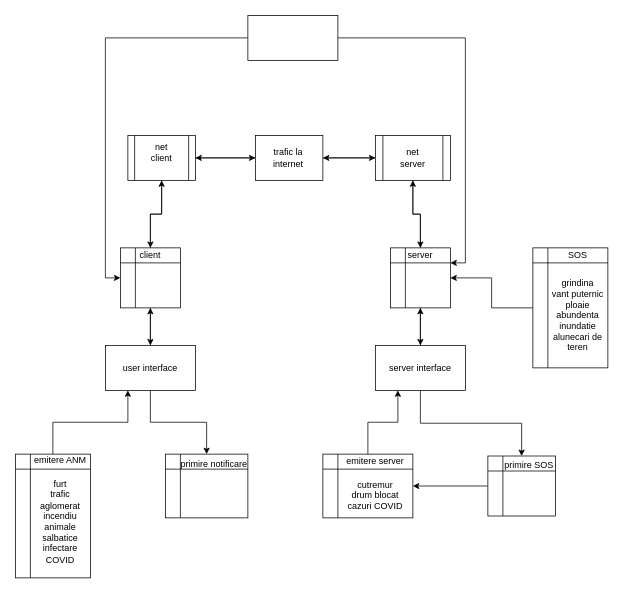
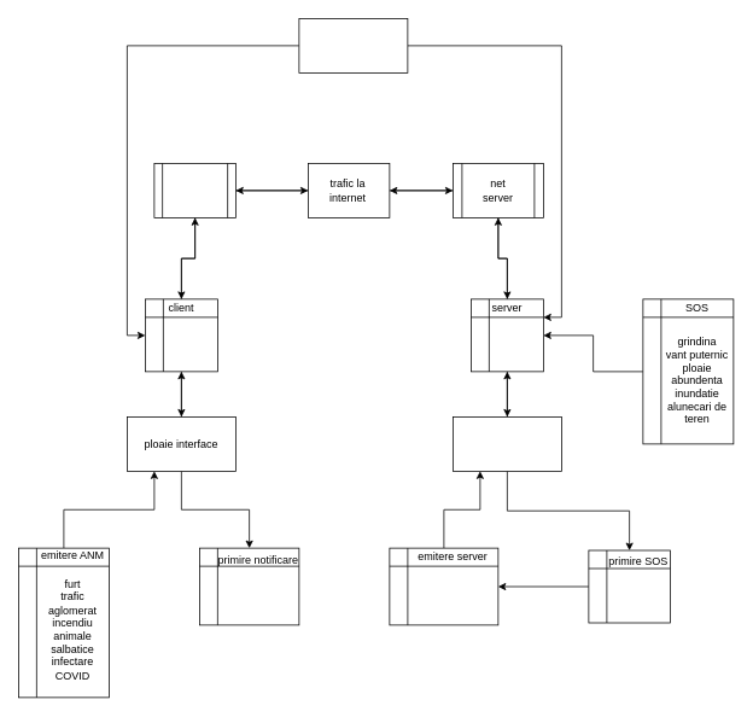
  <mxCell id="0" />
  <mxCell id="1" parent="0" />
  <mxCell id="2" style="edgeStyle=orthogonalEdgeStyle;rounded=0;orthogonalLoop=1;jettySize=auto;html=1;exitX=0.5;exitY=1;exitDx=0;exitDy=0;" edge="1" parent="1" source="4" target="22"><mxGeometry relative="1" as="geometry" /></mxCell>
  <mxCell id="3" style="edgeStyle=orthogonalEdgeStyle;rounded=0;orthogonalLoop=1;jettySize=auto;html=1;exitX=0.5;exitY=0;exitDx=0;exitDy=0;entryX=0.5;entryY=1;entryDx=0;entryDy=0;" edge="1" parent="1" source="4" target="7"><mxGeometry relative="1" as="geometry" /></mxCell>
  <mxCell id="4" value="" style="shape=internalStorage;whiteSpace=wrap;html=1;backgroundOutline=1;" vertex="1" parent="1"><mxGeometry x="160" y="330" width="80" height="80" as="geometry" /></mxCell>
  <mxCell id="5" style="edgeStyle=orthogonalEdgeStyle;rounded=0;orthogonalLoop=1;jettySize=auto;html=1;exitX=1;exitY=0.5;exitDx=0;exitDy=0;entryX=0;entryY=0.5;entryDx=0;entryDy=0;" edge="1" parent="1" source="7" target="16"><mxGeometry relative="1" as="geometry" /></mxCell>
  <mxCell id="6" style="edgeStyle=orthogonalEdgeStyle;rounded=0;orthogonalLoop=1;jettySize=auto;html=1;exitX=0.5;exitY=1;exitDx=0;exitDy=0;entryX=0.5;entryY=0;entryDx=0;entryDy=0;" edge="1" parent="1" source="7" target="4"><mxGeometry relative="1" as="geometry" /></mxCell>
  <mxCell id="7" value="" style="shape=process;whiteSpace=wrap;html=1;backgroundOutline=1;" vertex="1" parent="1"><mxGeometry x="170" y="180" width="90" height="60" as="geometry" /></mxCell>
  <mxCell id="8" style="edgeStyle=orthogonalEdgeStyle;rounded=0;orthogonalLoop=1;jettySize=auto;html=1;exitX=0;exitY=0.5;exitDx=0;exitDy=0;" edge="1" parent="1" source="10" target="16"><mxGeometry relative="1" as="geometry" /></mxCell>
  <mxCell id="9" style="edgeStyle=orthogonalEdgeStyle;rounded=0;orthogonalLoop=1;jettySize=auto;html=1;exitX=0.5;exitY=1;exitDx=0;exitDy=0;entryX=0.5;entryY=0;entryDx=0;entryDy=0;" edge="1" parent="1" source="10" target="13"><mxGeometry relative="1" as="geometry" /></mxCell>
  <mxCell id="10" value="" style="shape=process;whiteSpace=wrap;html=1;backgroundOutline=1;" vertex="1" parent="1"><mxGeometry x="500" y="180" width="100" height="60" as="geometry" /></mxCell>
  <mxCell id="11" style="edgeStyle=orthogonalEdgeStyle;rounded=0;orthogonalLoop=1;jettySize=auto;html=1;exitX=0.5;exitY=1;exitDx=0;exitDy=0;entryX=0.5;entryY=0;entryDx=0;entryDy=0;" edge="1" parent="1" source="13" target="25"><mxGeometry relative="1" as="geometry" /></mxCell>
  <mxCell id="12" style="edgeStyle=orthogonalEdgeStyle;rounded=0;orthogonalLoop=1;jettySize=auto;html=1;exitX=0.5;exitY=0;exitDx=0;exitDy=0;entryX=0.5;entryY=1;entryDx=0;entryDy=0;" edge="1" parent="1" source="13" target="10"><mxGeometry relative="1" as="geometry" /></mxCell>
  <mxCell id="13" value="" style="shape=internalStorage;whiteSpace=wrap;html=1;backgroundOutline=1;" vertex="1" parent="1"><mxGeometry x="520" y="330" width="80" height="80" as="geometry" /></mxCell>
  <mxCell id="14" style="edgeStyle=orthogonalEdgeStyle;rounded=0;orthogonalLoop=1;jettySize=auto;html=1;exitX=0;exitY=0.5;exitDx=0;exitDy=0;" edge="1" parent="1" source="16" target="7"><mxGeometry relative="1" as="geometry" /></mxCell>
  <mxCell id="15" style="edgeStyle=orthogonalEdgeStyle;rounded=0;orthogonalLoop=1;jettySize=auto;html=1;exitX=1;exitY=0.5;exitDx=0;exitDy=0;entryX=0;entryY=0.5;entryDx=0;entryDy=0;" edge="1" parent="1" source="16" target="10"><mxGeometry relative="1" as="geometry" /></mxCell>
  <mxCell id="16" value="" style="rounded=0;whiteSpace=wrap;html=1;" vertex="1" parent="1"><mxGeometry x="340" y="180" width="90" height="60" as="geometry" /></mxCell>
  <mxCell id="17" style="edgeStyle=orthogonalEdgeStyle;rounded=0;orthogonalLoop=1;jettySize=auto;html=1;exitX=0;exitY=0.5;exitDx=0;exitDy=0;entryX=0;entryY=0.5;entryDx=0;entryDy=0;" edge="1" parent="1" source="19" target="4"><mxGeometry relative="1" as="geometry" /></mxCell>
  <mxCell id="18" style="edgeStyle=orthogonalEdgeStyle;rounded=0;orthogonalLoop=1;jettySize=auto;html=1;exitX=1;exitY=0.5;exitDx=0;exitDy=0;entryX=1;entryY=0.25;entryDx=0;entryDy=0;" edge="1" parent="1" source="19" target="13"><mxGeometry relative="1" as="geometry" /></mxCell>
  <mxCell id="19" value="" style="rounded=0;whiteSpace=wrap;html=1;" vertex="1" parent="1"><mxGeometry x="330" width="120" height="60" as="geometry" y="20" /></mxCell>
  <mxCell id="20" style="edgeStyle=orthogonalEdgeStyle;rounded=0;orthogonalLoop=1;jettySize=auto;html=1;exitX=0.5;exitY=0;exitDx=0;exitDy=0;" edge="1" parent="1" source="22"><mxGeometry relative="1" as="geometry"><mxPoint x="200" y="410" as="targetPoint" /></mxGeometry></mxCell>
  <mxCell id="21" style="edgeStyle=orthogonalEdgeStyle;rounded=0;orthogonalLoop=1;jettySize=auto;html=1;exitX=0.5;exitY=1;exitDx=0;exitDy=0;entryX=0.5;entryY=0;entryDx=0;entryDy=0;" edge="1" parent="1" source="22" target="30"><mxGeometry relative="1" as="geometry" /></mxCell>
  <mxCell id="22" value="" style="rounded=0;whiteSpace=wrap;html=1;" vertex="1" parent="1"><mxGeometry x="140" y="460" width="120" height="60" as="geometry" /></mxCell>
  <mxCell id="23" style="edgeStyle=orthogonalEdgeStyle;rounded=0;orthogonalLoop=1;jettySize=auto;html=1;exitX=0.5;exitY=0;exitDx=0;exitDy=0;entryX=0.5;entryY=1;entryDx=0;entryDy=0;" edge="1" parent="1" source="25" target="13"><mxGeometry relative="1" as="geometry" /></mxCell>
  <mxCell id="24" style="edgeStyle=orthogonalEdgeStyle;rounded=0;orthogonalLoop=1;jettySize=auto;html=1;exitX=0.5;exitY=1;exitDx=0;exitDy=0;entryX=0.5;entryY=0;entryDx=0;entryDy=0;" edge="1" parent="1" source="25" target="34"><mxGeometry relative="1" as="geometry" /></mxCell>
  <mxCell id="25" value="" style="rounded=0;whiteSpace=wrap;html=1;" vertex="1" parent="1"><mxGeometry x="500" y="460" width="120" height="60" as="geometry" /></mxCell>
  <mxCell id="26" style="edgeStyle=orthogonalEdgeStyle;rounded=0;orthogonalLoop=1;jettySize=auto;html=1;exitX=0;exitY=0.5;exitDx=0;exitDy=0;entryX=1;entryY=0.5;entryDx=0;entryDy=0;" edge="1" parent="1" source="27" target="13"><mxGeometry relative="1" as="geometry" /></mxCell>
  <mxCell id="27" value="" style="shape=internalStorage;whiteSpace=wrap;html=1;backgroundOutline=1;" vertex="1" parent="1"><mxGeometry x="710" y="330" width="100" height="160" as="geometry" /></mxCell>
  <mxCell id="28" style="edgeStyle=orthogonalEdgeStyle;rounded=0;orthogonalLoop=1;jettySize=auto;html=1;exitX=0.5;exitY=0;exitDx=0;exitDy=0;entryX=0.25;entryY=1;entryDx=0;entryDy=0;" edge="1" parent="1" source="29" target="22"><mxGeometry relative="1" as="geometry" /></mxCell>
  <mxCell id="29" value="" style="shape=internalStorage;whiteSpace=wrap;html=1;backgroundOutline=1;" vertex="1" parent="1"><mxGeometry x="20" y="605" width="100" height="165" as="geometry" /></mxCell>
  <mxCell id="30" value="" style="shape=internalStorage;whiteSpace=wrap;html=1;backgroundOutline=1;" vertex="1" parent="1"><mxGeometry x="220" y="605" width="110" height="85" as="geometry" /></mxCell>
  <mxCell id="31" style="edgeStyle=orthogonalEdgeStyle;rounded=0;orthogonalLoop=1;jettySize=auto;html=1;exitX=0.5;exitY=0;exitDx=0;exitDy=0;entryX=0.25;entryY=1;entryDx=0;entryDy=0;" edge="1" parent="1" source="32" target="25"><mxGeometry relative="1" as="geometry" /></mxCell>
  <mxCell id="32" value="" style="shape=internalStorage;whiteSpace=wrap;html=1;backgroundOutline=1;" vertex="1" parent="1"><mxGeometry x="430" y="605" width="120" height="85" as="geometry" /></mxCell>
  <mxCell id="33" style="edgeStyle=orthogonalEdgeStyle;rounded=0;orthogonalLoop=1;jettySize=auto;html=1;exitX=0;exitY=0.5;exitDx=0;exitDy=0;entryX=1;entryY=0.5;entryDx=0;entryDy=0;" edge="1" parent="1" source="34" target="32"><mxGeometry relative="1" as="geometry" /></mxCell>
  <mxCell id="34" value="" style="shape=internalStorage;whiteSpace=wrap;html=1;backgroundOutline=1;" vertex="1" parent="1"><mxGeometry x="650" y="607.5" width="90" height="80" as="geometry" /></mxCell>
- <mxCell id="35" value="&lt;font style=&quot;vertical-align: inherit&quot;&gt;&lt;font style=&quot;vertical-align: inherit&quot;&gt;net client&lt;br&gt;&lt;br&gt;&lt;/font&gt;&lt;/font&gt;" style="text;html=1;strokeColor=none;fillColor=none;align=center;verticalAlign=middle;whiteSpace=wrap;rounded=0;" vertex="1" parent="1"><mxGeometry x="195" y="200" width="40" height="20" as="geometry" /></mxCell>
  <mxCell id="36" value="&lt;font style=&quot;vertical-align: inherit&quot;&gt;&lt;font style=&quot;vertical-align: inherit&quot;&gt;trafic la internet&lt;/font&gt;&lt;/font&gt;" style="text;html=1;strokeColor=none;fillColor=none;align=center;verticalAlign=middle;whiteSpace=wrap;rounded=0;" vertex="1" parent="1"><mxGeometry x="364" y="200" width="40" height="20" as="geometry" /></mxCell>
  <mxCell id="37" value="&lt;font style=&quot;vertical-align: inherit&quot;&gt;&lt;font style=&quot;vertical-align: inherit&quot;&gt;net server&lt;/font&gt;&lt;/font&gt;" style="text;html=1;strokeColor=none;fillColor=none;align=center;verticalAlign=middle;whiteSpace=wrap;rounded=0;" vertex="1" parent="1"><mxGeometry x="530" y="200" width="40" height="20" as="geometry" /></mxCell>
  <mxCell id="38" value="&lt;font style=&quot;vertical-align: inherit&quot;&gt;&lt;font style=&quot;vertical-align: inherit&quot;&gt;client&lt;/font&gt;&lt;/font&gt;" style="text;html=1;strokeColor=none;fillColor=none;align=center;verticalAlign=middle;whiteSpace=wrap;rounded=0;" vertex="1" parent="1"><mxGeometry x="180" y="330" width="40" height="20" as="geometry" /></mxCell>
  <mxCell id="39" value="&lt;font style=&quot;vertical-align: inherit&quot;&gt;&lt;font style=&quot;vertical-align: inherit&quot;&gt;server&lt;/font&gt;&lt;/font&gt;" style="text;html=1;strokeColor=none;fillColor=none;align=center;verticalAlign=middle;whiteSpace=wrap;rounded=0;" vertex="1" parent="1"><mxGeometry x="540" y="330" width="40" height="20" as="geometry" /></mxCell>
  <mxCell id="40" value="&lt;font style=&quot;vertical-align: inherit&quot;&gt;&lt;font style=&quot;vertical-align: inherit&quot;&gt;SOS&lt;/font&gt;&lt;/font&gt;" style="text;html=1;strokeColor=none;fillColor=none;align=center;verticalAlign=middle;whiteSpace=wrap;rounded=0;" vertex="1" parent="1"><mxGeometry x="750" y="330" width="40" height="20" as="geometry" /></mxCell>
  <mxCell id="41" value="&lt;font style=&quot;vertical-align: inherit&quot;&gt;&lt;font style=&quot;vertical-align: inherit&quot;&gt;grindina&lt;br&gt;vant puternic&lt;br&gt;ploaie abundenta&lt;br&gt;inundatie&lt;br&gt;alunecari de teren&lt;br&gt;&lt;/font&gt;&lt;/font&gt;" style="text;html=1;strokeColor=none;fillColor=none;align=center;verticalAlign=middle;whiteSpace=wrap;rounded=0;" vertex="1" parent="1"><mxGeometry x="730" y="350" width="80" height="140" as="geometry" /></mxCell>
- <mxCell id="42" value="&lt;font style=&quot;vertical-align: inherit&quot;&gt;&lt;font style=&quot;vertical-align: inherit&quot;&gt;user interface&lt;/font&gt;&lt;/font&gt;" style="text;html=1;strokeColor=none;fillColor=none;align=center;verticalAlign=middle;whiteSpace=wrap;rounded=0;" vertex="1" parent="1"><mxGeometry x="140" y="460" width="120" height="60" as="geometry" /></mxCell>
- <mxCell id="43" value="&lt;font style=&quot;vertical-align: inherit&quot;&gt;&lt;font style=&quot;vertical-align: inherit&quot;&gt;server interface&lt;/font&gt;&lt;/font&gt;" style="text;html=1;strokeColor=none;fillColor=none;align=center;verticalAlign=middle;whiteSpace=wrap;rounded=0;" vertex="1" parent="1"><mxGeometry x="500" y="460" width="120" height="60" as="geometry" /></mxCell>
+ <mxCell id="42" value="&lt;font style=&quot;vertical-align: inherit&quot;&gt;&lt;font style=&quot;vertical-align: inherit&quot;&gt;ploaie interface&lt;/font&gt;&lt;/font&gt;" style="text;html=1;strokeColor=none;fillColor=none;align=center;verticalAlign=middle;whiteSpace=wrap;rounded=0;" vertex="1" parent="1"><mxGeometry x="140" y="460" width="120" height="60" as="geometry" /></mxCell>
  <mxCell id="44" value="&lt;font style=&quot;vertical-align: inherit&quot;&gt;&lt;font style=&quot;vertical-align: inherit&quot;&gt;emitere ANM&lt;/font&gt;&lt;/font&gt;" style="text;html=1;strokeColor=none;fillColor=none;align=center;verticalAlign=middle;whiteSpace=wrap;rounded=0;" vertex="1" parent="1"><mxGeometry x="40" y="605" width="80" height="15" as="geometry" /></mxCell>
  <mxCell id="45" value="&lt;font style=&quot;vertical-align: inherit&quot;&gt;&lt;font style=&quot;vertical-align: inherit&quot;&gt;primire notificare&lt;/font&gt;&lt;/font&gt;" style="text;html=1;strokeColor=none;fillColor=none;align=center;verticalAlign=middle;whiteSpace=wrap;rounded=0;" vertex="1" parent="1"><mxGeometry x="220" y="605" width="130" height="25" as="geometry" /></mxCell>
  <mxCell id="46" value="&lt;font style=&quot;vertical-align: inherit&quot;&gt;&lt;font style=&quot;vertical-align: inherit&quot;&gt;emitere server&lt;/font&gt;&lt;/font&gt;" style="text;html=1;strokeColor=none;fillColor=none;align=center;verticalAlign=middle;whiteSpace=wrap;rounded=0;" vertex="1" parent="1"><mxGeometry x="430" y="607.5" width="140" height="12.5" as="geometry" /></mxCell>
  <mxCell id="47" value="&lt;font style=&quot;vertical-align: inherit&quot;&gt;&lt;font style=&quot;vertical-align: inherit&quot;&gt;primire SOS&lt;/font&gt;&lt;/font&gt;" style="text;html=1;strokeColor=none;fillColor=none;align=center;verticalAlign=middle;whiteSpace=wrap;rounded=0;" vertex="1" parent="1"><mxGeometry x="660" y="610" width="90" height="20" as="geometry" /></mxCell>
  <mxCell id="48" value="&lt;font style=&quot;vertical-align: inherit&quot;&gt;&lt;font style=&quot;vertical-align: inherit&quot;&gt;furt&lt;br&gt;trafic aglomerat&lt;br&gt;incendiu&lt;br&gt;animale salbatice&lt;br&gt;infectare COVID&lt;br&gt;&lt;/font&gt;&lt;/font&gt;" style="text;html=1;strokeColor=none;fillColor=none;align=center;verticalAlign=middle;whiteSpace=wrap;rounded=0;" vertex="1" parent="1"><mxGeometry x="40" y="620" width="80" height="150" as="geometry" /></mxCell>
- <mxCell id="49" value="&lt;font style=&quot;vertical-align: inherit&quot;&gt;&lt;font style=&quot;vertical-align: inherit&quot;&gt;cutremur&lt;br&gt;drum blocat&lt;br&gt;cazuri COVID&lt;br&gt;&lt;/font&gt;&lt;/font&gt;" style="text;html=1;strokeColor=none;fillColor=none;align=center;verticalAlign=middle;whiteSpace=wrap;rounded=0;" vertex="1" parent="1"><mxGeometry x="450" y="630" width="100" height="60" as="geometry" /></mxCell>
